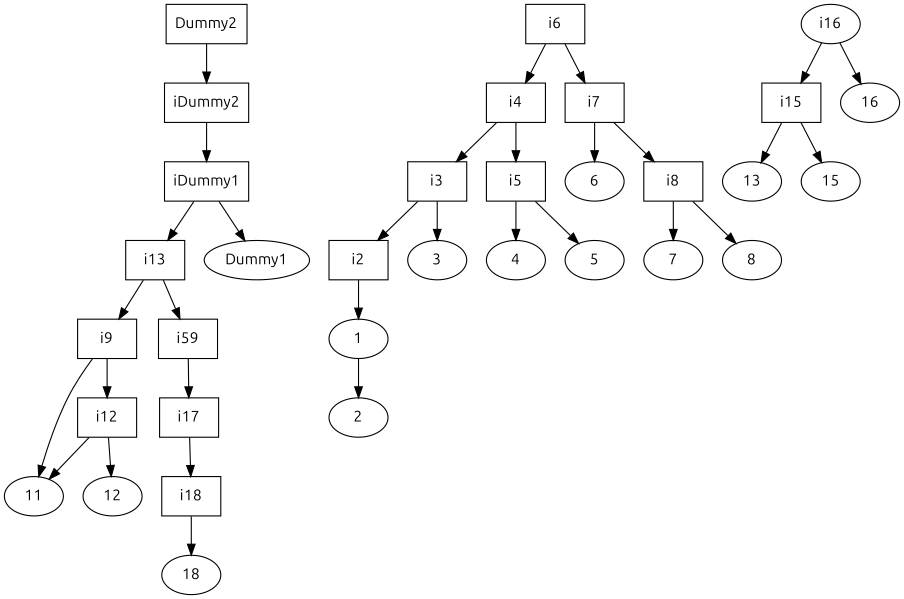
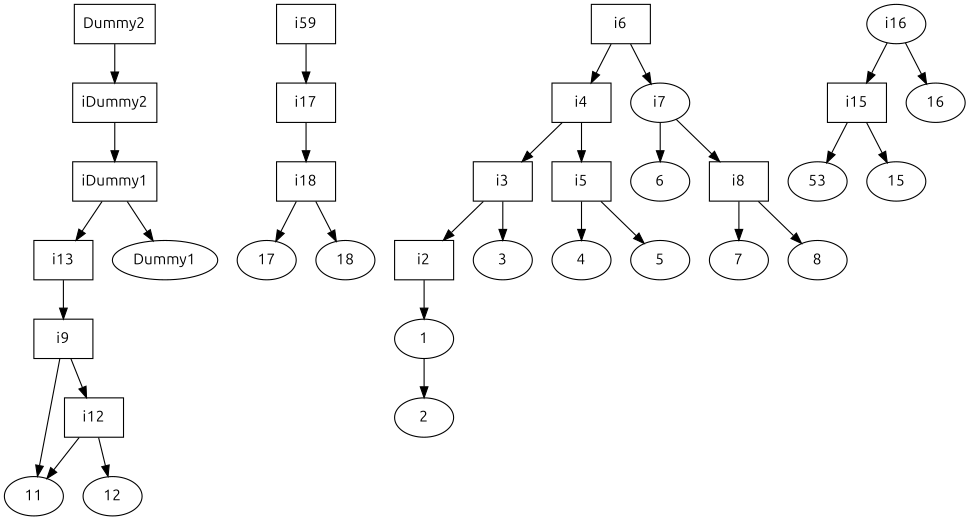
  digraph {
    fontname=Ubuntu
    node [fontname=Ubuntu shape=box]
    edge [fontname=Ubuntu]
    iDummy2
    iDummy1
    i13
    Dummy1 [shape=""]
    Dummy2
    i9
    n7 [label=i59]
    i12
    11 [shape=""]
    i17
    i6
    i4
-   i7
+   i7 [shape=ellipse]
    12 [shape=""]
    i18
    i3
    i5
    6 [shape=""]
    i8
    i16 [shape=ellipse]
    i15
    16 [shape=""]
+   17 [shape=""]
    18 [shape=""]
    i2
    3 [shape=""]
    4 [shape=""]
    5 [shape=""]
    7 [shape=""]
    8 [shape=""]
-   13 [shape=""]
+   13 [label=53 shape=""]
    15 [shape=""]
    1 [shape=""]
    2 [shape=""]
    iDummy2 -> iDummy1
    iDummy1 -> i13
    iDummy1 -> Dummy1
    i13 -> i9
-   i13 -> n7
    Dummy2 -> iDummy2
    i9 -> i12
    i9 -> 11
    n7 -> i17
    i12 -> 11
    i12 -> 12
    i17 -> i18
    i6 -> i4
    i6 -> i7
    i4 -> i3
    i4 -> i5
    i7 -> 6
    i7 -> i8
+   i18 -> 17
    i18 -> 18
    i3 -> i2
    i3 -> 3
    i5 -> 4
    i5 -> 5
    i8 -> 7
    i8 -> 8
    i16 -> i15
    i16 -> 16
    i15 -> 13
    i15 -> 15
    i2 -> 1
    1 -> 2
  }
